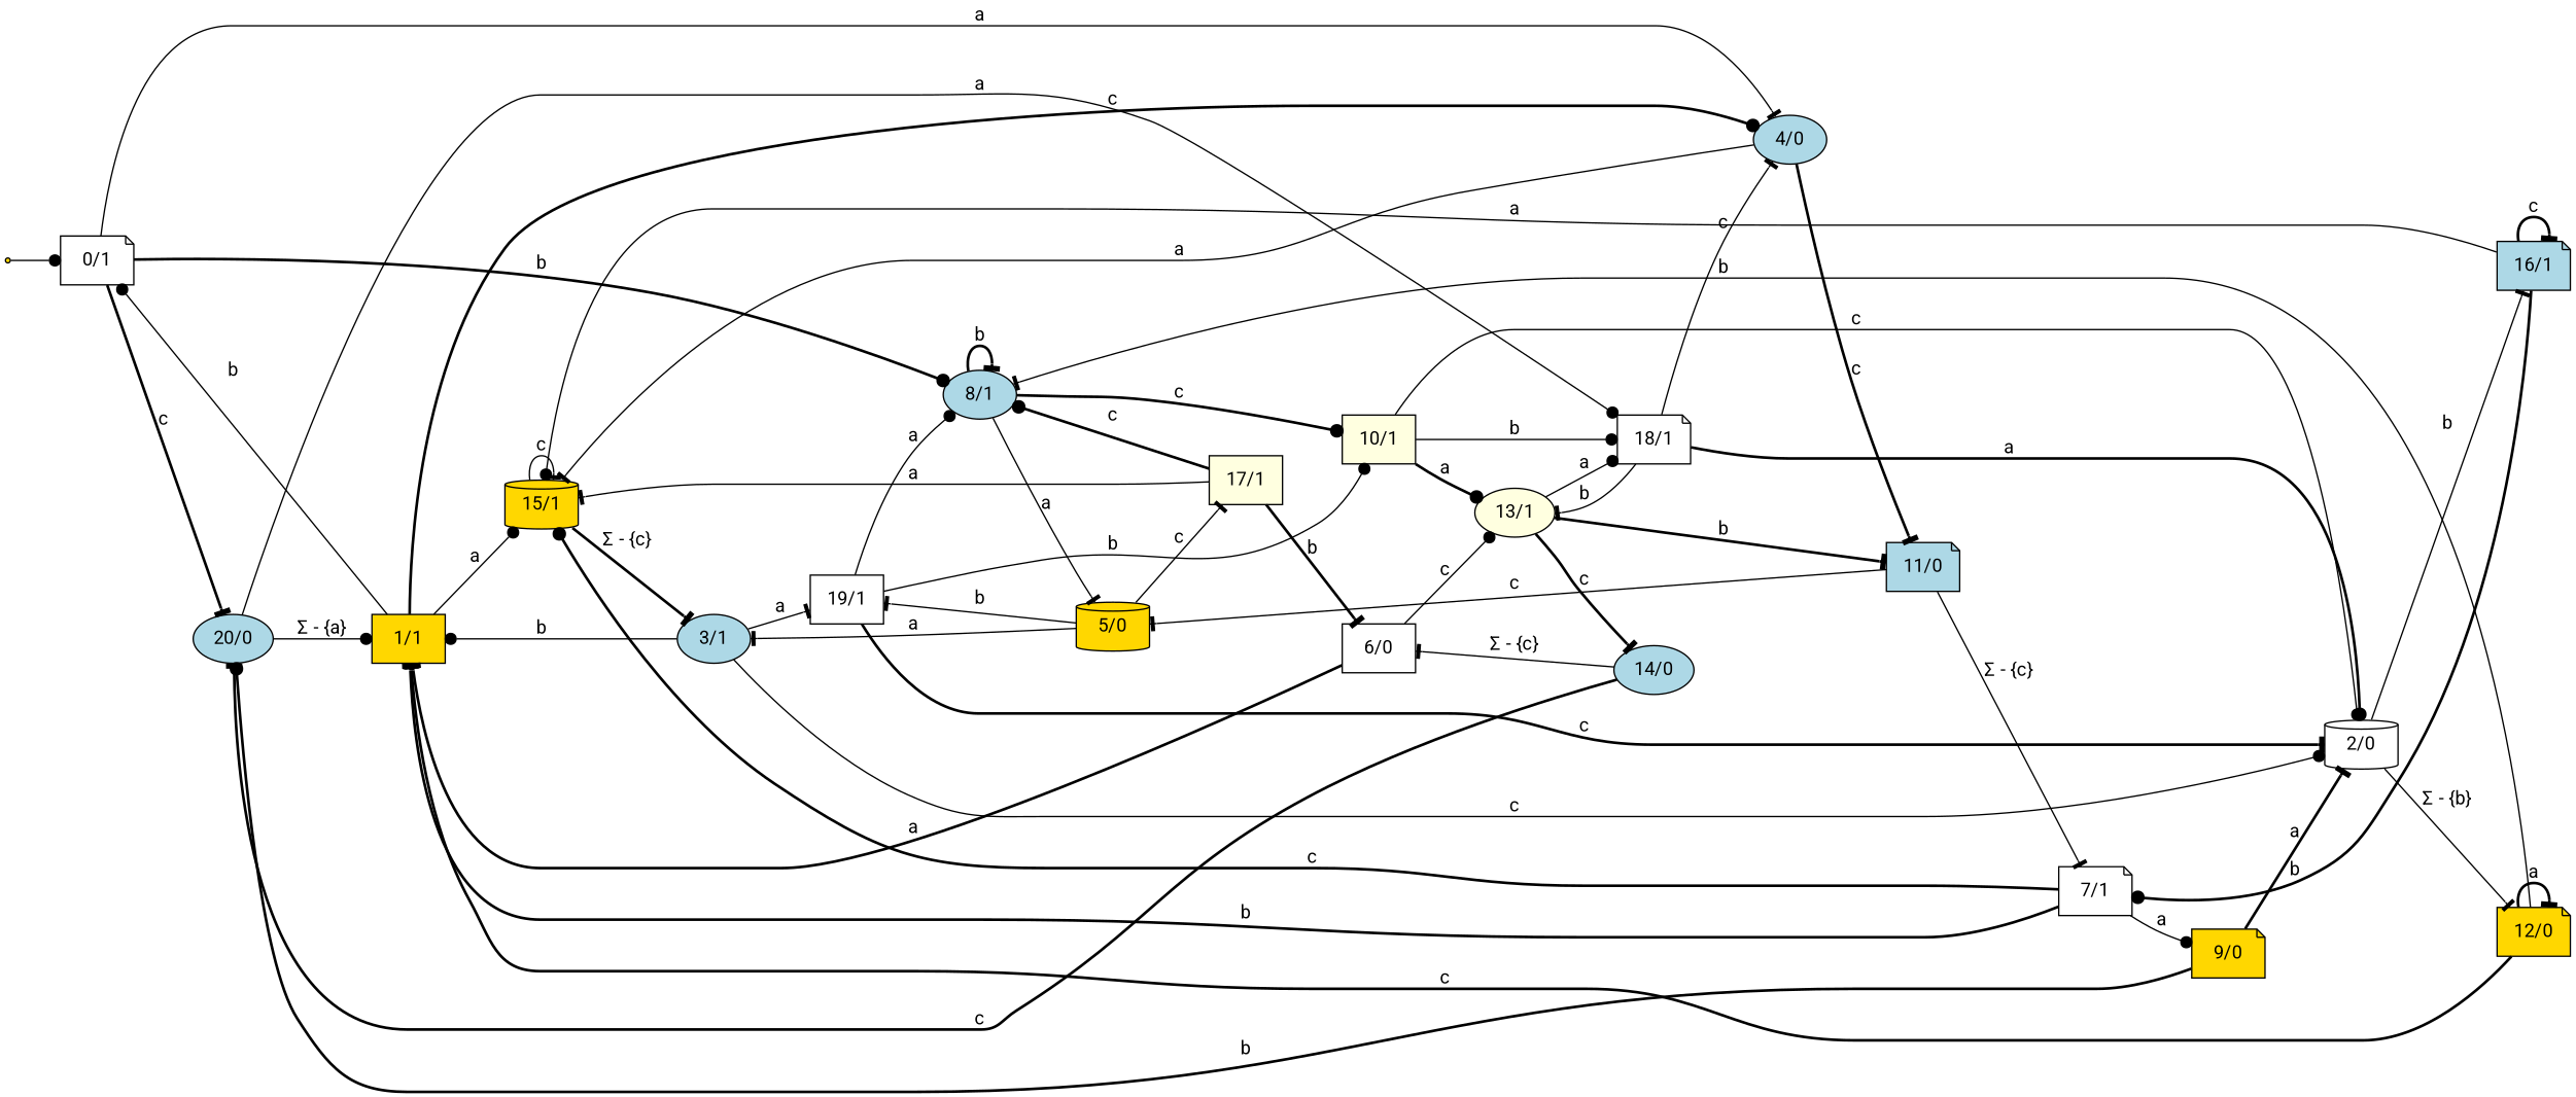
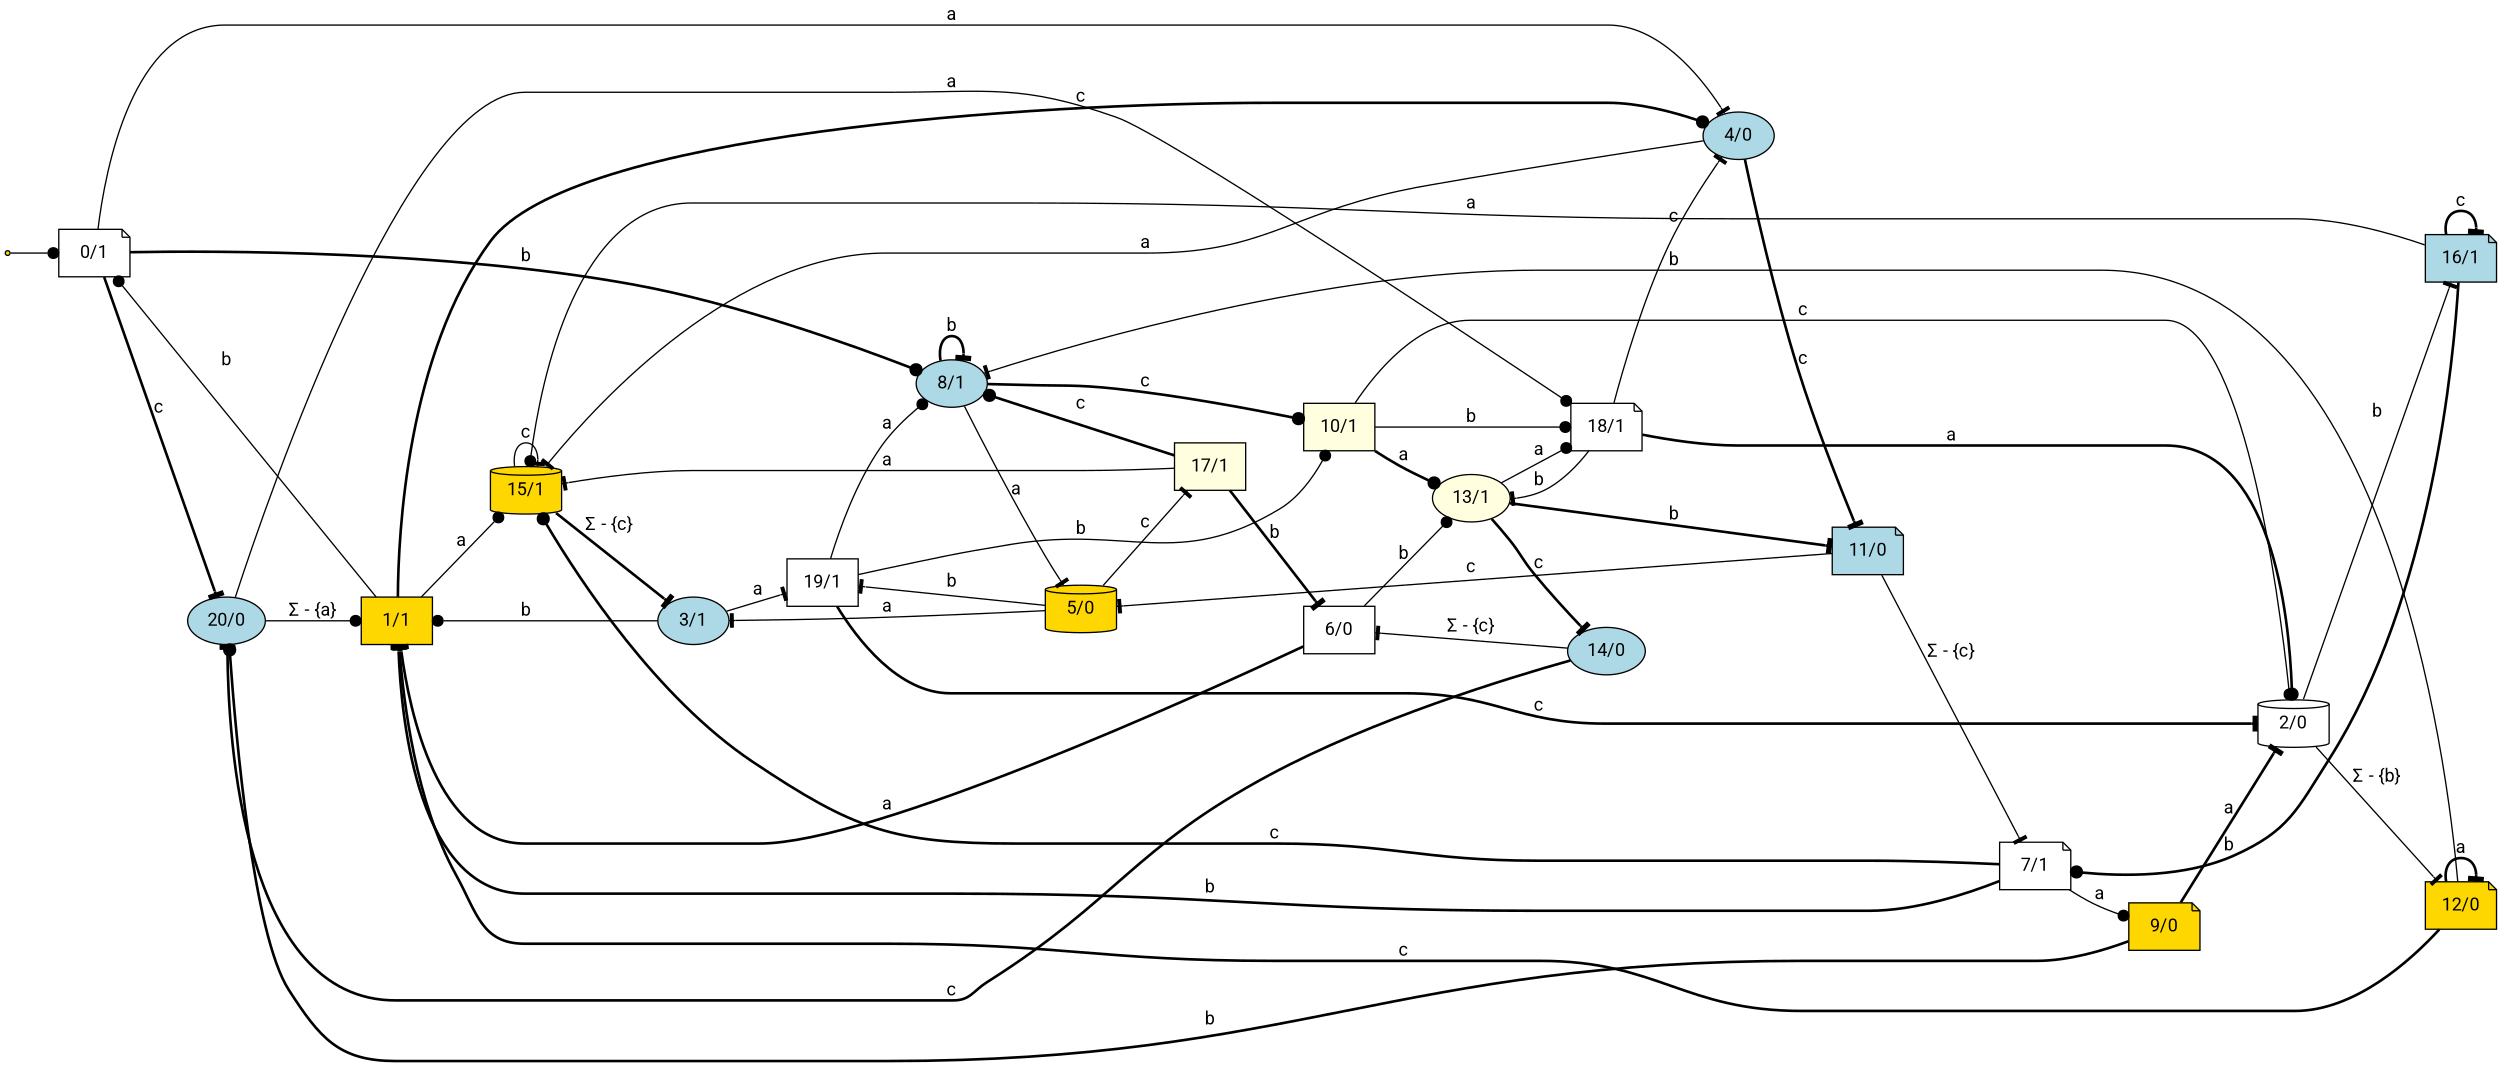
  digraph {
    fontname=Roboto
    rankdir=LR
    node [fillcolor=lightblue fontname=Roboto shape=note style=filled]
    edge [arrowhead=tee fontname=Roboto style=solid]
    n1 [fillcolor=white label="0/1"]
    n2 [label="20/0" shape=ellipse]
    n3 [label="4/0" shape=ellipse]
    n4 [label="8/1" shape=ellipse]
    n5 [fillcolor=gold label="1/1" shape=box]
    n6 [fillcolor=white label="18/1"]
    n7 [fillcolor=gold label="15/1" shape=cylinder]
    n8 [label="11/0"]
    n9 [fillcolor=white label="2/0" shape=cylinder]
    n10 [fillcolor=gold label="12/0"]
    n11 [label="16/1"]
    n12 [fillcolor=lightyellow label="13/1" shape=ellipse]
    n13 [label="3/1" shape=ellipse]
    n14 [fillcolor=white label="7/1"]
    n15 [fillcolor=gold label="5/0" shape=cylinder]
    n16 [fillcolor=gold label="9/0"]
    n17 [fillcolor=lightyellow label="10/1" shape=box]
    n18 [fillcolor=white label="19/1" shape=box]
    n19 [fillcolor=lightyellow label="17/1" shape=box]
    n20 [label="14/0" shape=ellipse]
    n21 [fillcolor=white label="6/0" shape=box]
    start [fillcolor=gold shape=point]
    n1 -> n2 [label=c style=bold]
    n1 -> n3 [label=a]
    n1 -> n4 [arrowhead=dot label=b style=bold]
    n2 -> n5 [arrowhead=dot label="Σ - {a}"]
    n2 -> n6 [arrowhead=dot label=a]
    n3 -> n7 [label=a]
    n3 -> n8 [label=c style=bold]
    n4 -> n4 [label=b style=bold]
    n4 -> n15 [label=a]
    n4 -> n17 [arrowhead=dot label=c style=bold]
    n5 -> n1 [arrowhead=dot label=b]
    n5 -> n3 [arrowhead=dot label=c style=bold]
    n5 -> n7 [arrowhead=dot label=a]
    n6 -> n3 [label=c]
    n6 -> n9 [arrowhead=dot label=a style=bold]
    n6 -> n12 [label=b]
    n7 -> n7 [label=c]
    n7 -> n13 [label="Σ - {c}" style=bold]
    n8 -> n14 [label="Σ - {c}"]
    n8 -> n15 [label=c]
    n9 -> n10 [label="Σ - {b}"]
    n9 -> n11 [label=b]
    n10 -> n4 [label=b]
    n10 -> n5 [label=c style=bold]
    n10 -> n10 [label=a style=bold]
    n11 -> n7 [arrowhead=dot label=a]
    n11 -> n11 [label=c style=bold]
    n11 -> n14 [arrowhead=dot label=b style=bold]
    n12 -> n6 [arrowhead=dot label=a]
    n12 -> n8 [label=b style=bold]
    n12 -> n20 [label=c style=bold]
    n13 -> n5 [arrowhead=dot label=b]
-   n13 -> n9 [arrowhead=dot label=c]
    n13 -> n18 [label=a]
    n14 -> n5 [label=b style=bold]
    n14 -> n7 [arrowhead=dot label=c style=bold]
    n14 -> n16 [arrowhead=dot label=a]
    n15 -> n13 [label=a]
    n15 -> n18 [label=b]
    n15 -> n19 [label=c]
    n16 -> n2 [arrowhead=dot label=b style=bold]
    n16 -> n9 [label=a style=bold]
    n17 -> n6 [arrowhead=dot label=b]
    n17 -> n9 [arrowhead=dot label=c]
    n17 -> n12 [arrowhead=dot label=a style=bold]
    n18 -> n4 [arrowhead=dot label=a]
    n18 -> n9 [label=c style=bold]
    n18 -> n17 [arrowhead=dot label=b]
    n19 -> n4 [arrowhead=dot label=c style=bold]
    n19 -> n7 [label=a]
    n19 -> n21 [label=b style=bold]
    n20 -> n2 [label=c style=bold]
    n20 -> n21 [label="Σ - {c}"]
    n21 -> n5 [label=a style=bold]
-   n21 -> n12 [arrowhead=dot label=c]
+   n21 -> n12 [arrowhead=dot label=b]
    start -> n1 [arrowhead=dot]
  }
